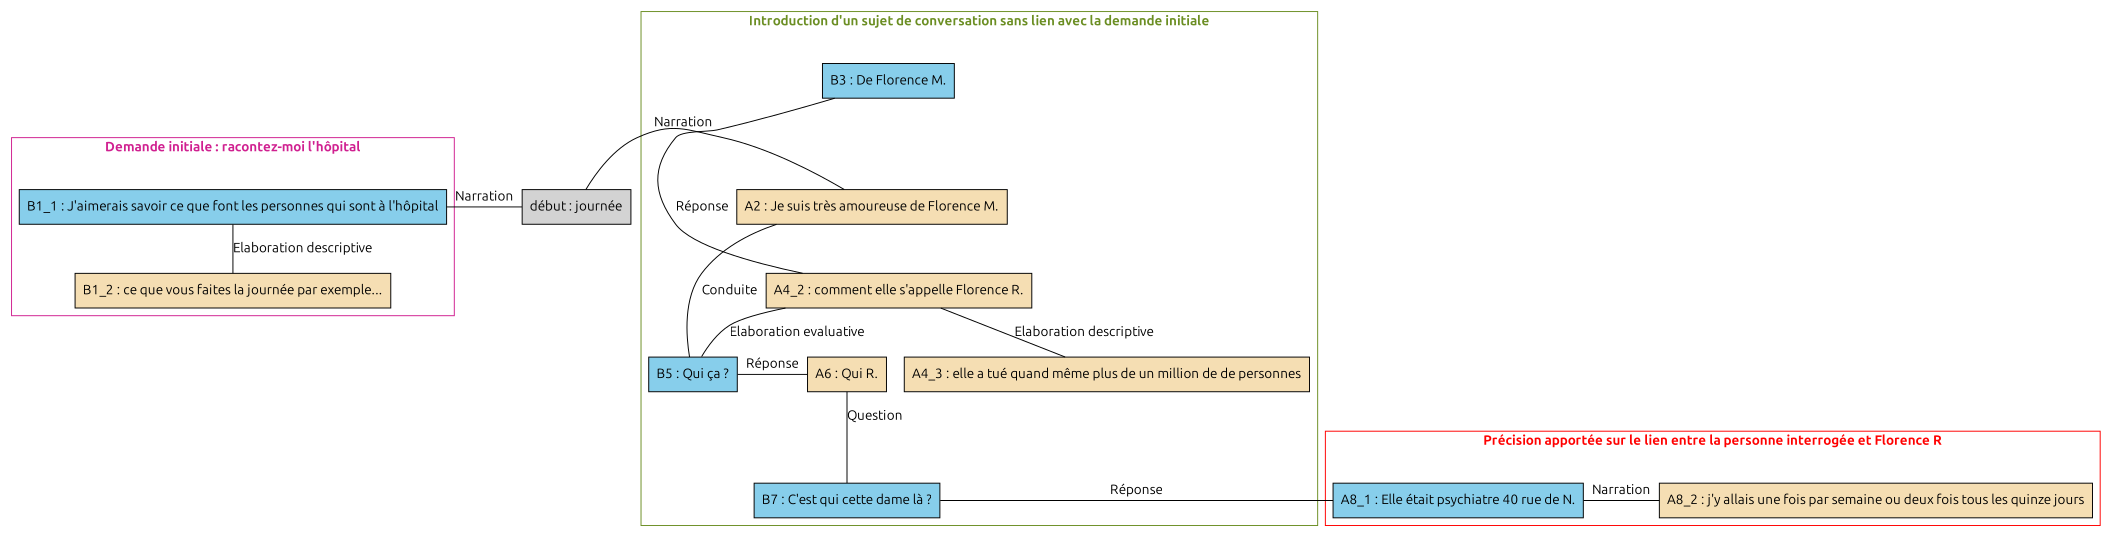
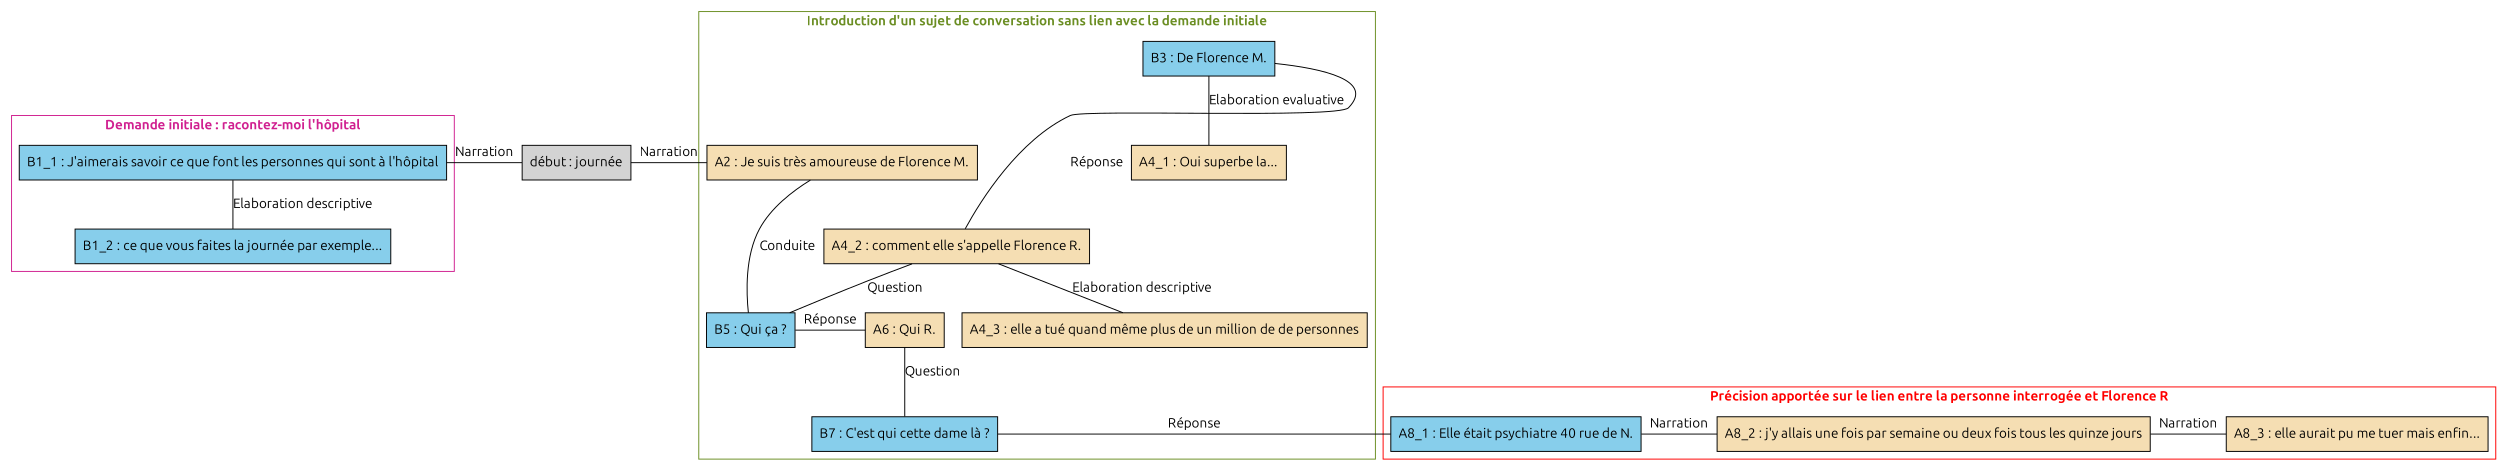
  digraph {
    fontname=Ubuntu
    newrank=true
    node [fillcolor=wheat fontname=Ubuntu shape=box style=filled]
    edge [dir=none fontname=Ubuntu]
    n1 [fillcolor=skyblue label="B1_1 : J'aimerais savoir ce que font les personnes qui sont à l'hôpital"]
-   n2 [label="B1_2 : ce que vous faites la journée par exemple..."]
+   n2 [fillcolor=skyblue label="B1_2 : ce que vous faites la journée par exemple..."]
    n3 [label="A2 : Je suis très amoureuse de Florence M."]
    n4 [fillcolor=skyblue label="B3 : De Florence M."]
+   n5 [label="A4_1 : Oui superbe la..."]
    n6 [label="A4_2 : comment elle s'appelle Florence R."]
    n7 [label="A4_3 : elle a tué quand même plus de un million de de personnes"]
    n8 [fillcolor=skyblue label="B5 : Qui ça ?"]
    n9 [label="A6 : Qui R."]
    n10 [fillcolor=skyblue label="B7 : C'est qui cette dame là ?"]
    n11 [fillcolor=skyblue label="A8_1 : Elle était psychiatre 40 rue de N."]
    n12 [label="A8_2 : j'y allais une fois par semaine ou deux fois tous les quinze jours"]
+   n13 [label="A8_3 : elle aurait pu me tuer mais enfin..."]
    zero [style=invis fillcolor=""]
    n15 [label="début : journée" fillcolor=""]
    subgraph cluster_1 {
      color=violetred
      fontcolor=violetred
      label=<<B>Demande initiale : racontez-moi l'hôpital</B>>
      n1
      n2
    }
    subgraph cluster_2 {
      color=olivedrab
      fontcolor=olivedrab
      label=<<B>Introduction d'un sujet de conversation sans lien avec la demande initiale</B>>
      n3
      n4
+     n5
      n6
      n7
      n8
      n9
      n10
    }
    subgraph cluster_3 {
      color=red
      fontcolor=red
      label=<<B>Précision apportée sur le lien entre la personne interrogée et Florence R</B>>
      n11
      n12
+     n13
    }
    n1 -> n2 [label="Elaboration descriptive" weight=2]
    n3 -> n6 [style=invis weight=1 dir=""]
    n3 -> n8 [label=Conduite weight=2]
+   n4 -> n5 [label="Elaboration evaluative" weight=2]
    n4 -> n6 [constraint=false label="Réponse"]
    n6 -> n7 [label="Elaboration descriptive" weight=2]
-   n6 -> n8 [label="Elaboration evaluative" weight=2]
+   n6 -> n8 [label=Question weight=2]
    n6 -> n9 [style=invis weight=1 dir=""]
    n8 -> n9 [constraint=false label="Réponse"]
    n9 -> n10 [label=Question weight=2]
    n9 -> n11 [style=invis weight=1 dir=""]
    n9 -> n12 [style=invis weight=1 dir=""]
+   n9 -> n13 [style=invis weight=1 dir=""]
    n10 -> n11 [constraint=false label="Réponse"]
    n11 -> n12 [constraint=false label=Narration]
+   n12 -> n13 [constraint=false label=Narration]
    zero -> n1 [style=invis weight=1 dir=""]
    zero -> n3 [style=invis weight=1 dir=""]
    zero -> n15 [style=invis dir=""]
    n15 -> n1 [constraint=false label=Narration]
    n15 -> n3 [constraint=false label=Narration]
  }
